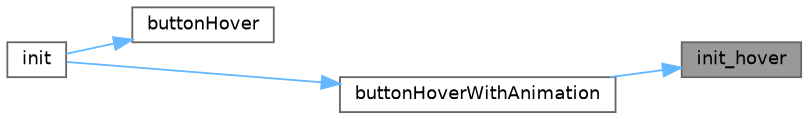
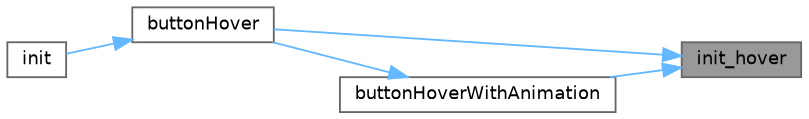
  digraph {
    rankdir=RL
    node [color=grey40 fillcolor=white fontname=Helvetica fontsize=10 shape=box style=filled]
    edge [color=steelblue1 dir=back fontname=Helvetica fontsize=10 labelfontname=Helvetica labelfontsize=10 style=solid]
    n1 [color=gray40 fillcolor=grey60 fontcolor=black height=0.2 label=init_hover width=0.4]
    n2 [height=0.2 label=buttonHover width=0.4]
    n3 [height=0.2 label=buttonHoverWithAnimation width=0.4]
    n4 [height=0.2 label=init width=0.4]
+   n1 -> n2
    n1 -> n3
    n2 -> n4
-   n3 -> n4
+   n3 -> n2
  }
